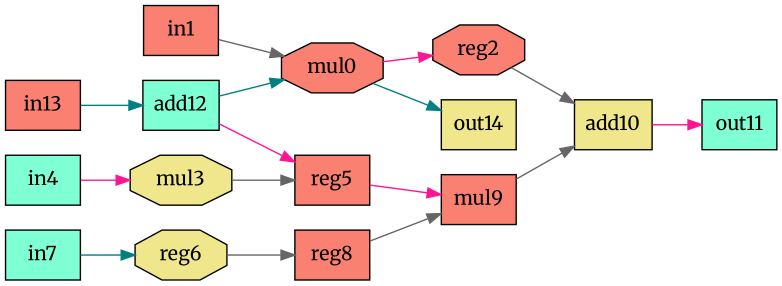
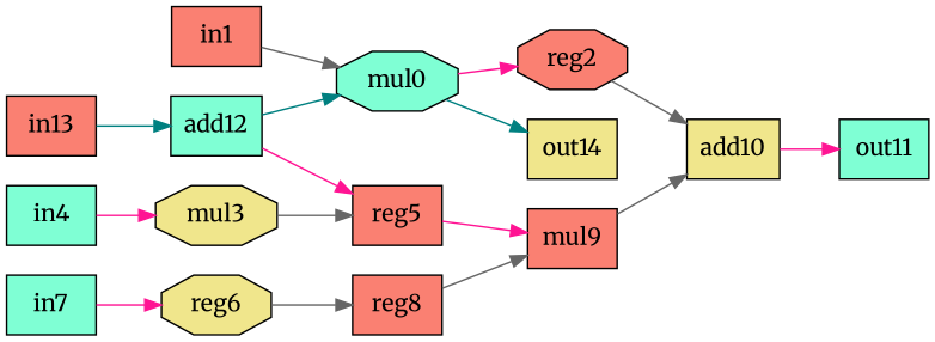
  digraph {
    fontname=Merriweather
    rankdir=LR
    node [fillcolor=salmon fontname=Merriweather op=reg shape=box style=filled]
    edge [color=gray40 fontname=Merriweather port=0 w=0]
-   n1 [label=mul0 op=mul shape=octagon]
+   n1 [fillcolor=aquamarine label=mul0 op=mul shape=octagon]
    n2 [label=reg2 shape=octagon]
    n3 [fillcolor=khaki label=out14 op=out]
    n4 [fillcolor=khaki label=add10 op=add]
    n5 [label=in1 op=in]
    n6 [fillcolor=aquamarine label=out11 op=out]
    n7 [fillcolor=khaki label=mul3 op=mul shape=octagon]
    n8 [label=reg5]
    n9 [label=mul9 op=mul]
    n10 [fillcolor=aquamarine label=in4 op=in]
    n11 [fillcolor=khaki label=reg6 shape=octagon]
    n12 [label=reg8]
    n13 [fillcolor=aquamarine label=in7 op=in]
    n14 [fillcolor=aquamarine label=add12 op=addi value=2]
    n15 [label=in13 op=in]
    n1 -> n2 [color=deeppink]
    n1 -> n3 [color=teal]
    n2 -> n4
    n4 -> n6 [color=deeppink]
    n5 -> n1
    n7 -> n8
    n8 -> n9 [color=deeppink]
    n9 -> n4 [port=1]
    n10 -> n7 [color=deeppink]
    n11 -> n12
    n12 -> n9 [port=1]
-   n13 -> n11 [color=teal]
+   n13 -> n11 [color=deeppink]
    n14 -> n1 [color=teal port=1 w=10]
    n14 -> n8 [color=deeppink port=1]
    n15 -> n14 [color=teal]
  }
